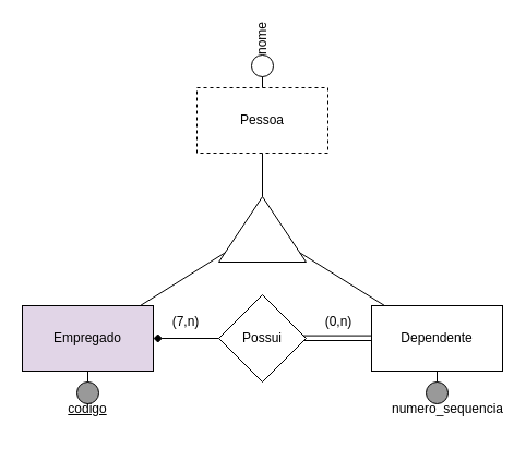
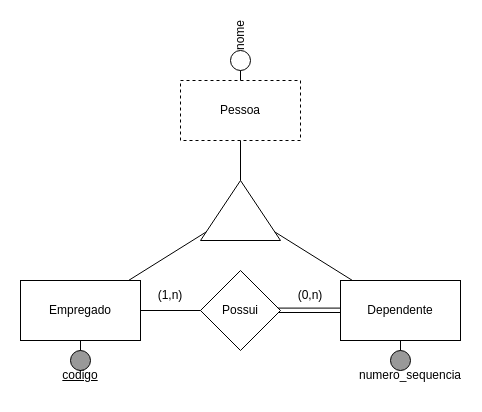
  <mxCell id="0" />
  <mxCell id="1" parent="0" />
  <mxCell id="2" value="Pessoa" style="rounded=0;whiteSpace=wrap;html=1;dashed=1;" vertex="1" parent="1"><mxGeometry x="180" y="80" width="120" height="60" as="geometry" /></mxCell>
  <mxCell id="3" value="" style="ellipse;whiteSpace=wrap;html=1;aspect=fixed;" vertex="1" parent="1"><mxGeometry x="230" y="50" width="20" height="20" as="geometry" /></mxCell>
  <mxCell id="4" value="" style="endArrow=none;html=1;rounded=0;" edge="1" parent="1" source="3" target="2"><mxGeometry width="50" height="50" relative="1" as="geometry"><mxPoint x="360" y="350" as="sourcePoint" /><mxPoint x="410" y="300" as="targetPoint" /></mxGeometry></mxCell>
  <mxCell id="5" value="nome" style="text;html=1;strokeColor=none;fillColor=none;align=center;verticalAlign=middle;whiteSpace=wrap;rounded=0;rotation=270;" vertex="1" parent="1"><mxGeometry x="210" y="20" width="60" height="30" as="geometry" /></mxCell>
  <mxCell id="6" value="" style="triangle;whiteSpace=wrap;html=1;direction=north;" vertex="1" parent="1"><mxGeometry x="200" y="180" width="80" height="60" as="geometry" /></mxCell>
  <mxCell id="7" value="" style="endArrow=none;html=1;rounded=0;" edge="1" parent="1" source="6" target="2"><mxGeometry width="50" height="50" relative="1" as="geometry"><mxPoint x="360" y="230" as="sourcePoint" /><mxPoint x="410" y="180" as="targetPoint" /></mxGeometry></mxCell>
- <mxCell id="8" value="Empregado" style="rounded=0;whiteSpace=wrap;html=1;fillColor=#e1d5e7;" vertex="1" parent="1"><mxGeometry x="20" y="280" width="120" height="60" as="geometry" /></mxCell>
+ <mxCell id="8" value="Empregado" style="rounded=0;whiteSpace=wrap;html=1;" vertex="1" parent="1"><mxGeometry x="20" y="280" width="120" height="60" as="geometry" /></mxCell>
  <mxCell id="9" value="Dependente" style="rounded=0;whiteSpace=wrap;html=1;" vertex="1" parent="1"><mxGeometry x="340" y="280" width="120" height="60" as="geometry" /></mxCell>
  <mxCell id="10" value="" style="endArrow=none;html=1;rounded=0;" edge="1" parent="1" source="9" target="6"><mxGeometry width="50" height="50" relative="1" as="geometry"><mxPoint x="360" y="290" as="sourcePoint" /><mxPoint x="410" y="240" as="targetPoint" /></mxGeometry></mxCell>
  <mxCell id="11" value="" style="endArrow=none;html=1;rounded=0;" edge="1" parent="1" source="8" target="6"><mxGeometry width="50" height="50" relative="1" as="geometry"><mxPoint x="306" y="290" as="sourcePoint" /><mxPoint x="274" y="250" as="targetPoint" /></mxGeometry></mxCell>
  <mxCell id="12" value="Possui" style="rhombus;whiteSpace=wrap;html=1;" vertex="1" parent="1"><mxGeometry x="200" y="270" width="80" height="80" as="geometry" /></mxCell>
  <mxCell id="13" value="" style="endArrow=none;html=1;rounded=0;entryX=0.968;entryY=0.47;entryDx=0;entryDy=0;entryPerimeter=0;exitX=-0.001;exitY=0.46;exitDx=0;exitDy=0;exitPerimeter=0;" edge="1" parent="1" source="9" target="12"><mxGeometry width="50" height="50" relative="1" as="geometry"><mxPoint x="360" y="290" as="sourcePoint" /><mxPoint x="410" y="240" as="targetPoint" /></mxGeometry></mxCell>
- <mxCell id="14" value="" style="endArrow=diamond;html=1;rounded=0;" edge="1" parent="1" source="12" target="8"><mxGeometry width="50" height="50" relative="1" as="geometry"><mxPoint x="350" y="320" as="sourcePoint" /><mxPoint x="290" y="320" as="targetPoint" /></mxGeometry></mxCell>
+ <mxCell id="14" value="" style="endArrow=none;html=1;rounded=0;" edge="1" parent="1" source="12" target="8"><mxGeometry width="50" height="50" relative="1" as="geometry"><mxPoint x="350" y="320" as="sourcePoint" /><mxPoint x="290" y="320" as="targetPoint" /></mxGeometry></mxCell>
  <mxCell id="15" value="" style="endArrow=none;html=1;rounded=0;entryX=0.976;entryY=0.525;entryDx=0;entryDy=0;entryPerimeter=0;" edge="1" parent="1" target="12"><mxGeometry width="50" height="50" relative="1" as="geometry"><mxPoint x="340" y="312" as="sourcePoint" /><mxPoint x="277.56" y="309.93" as="targetPoint" /></mxGeometry></mxCell>
- <mxCell id="16" value="(7,n)" style="text;html=1;strokeColor=none;fillColor=none;align=center;verticalAlign=middle;whiteSpace=wrap;rounded=0;" vertex="1" parent="1"><mxGeometry x="140" y="280" width="60" height="30" as="geometry" /></mxCell>
+ <mxCell id="16" value="(1,n)" style="text;html=1;strokeColor=none;fillColor=none;align=center;verticalAlign=middle;whiteSpace=wrap;rounded=0;" vertex="1" parent="1"><mxGeometry x="140" y="280" width="60" height="30" as="geometry" /></mxCell>
  <mxCell id="17" value="(0,n)" style="text;html=1;strokeColor=none;fillColor=none;align=center;verticalAlign=middle;whiteSpace=wrap;rounded=0;" vertex="1" parent="1"><mxGeometry x="280" y="280" width="60" height="30" as="geometry" /></mxCell>
  <mxCell id="18" value="" style="ellipse;whiteSpace=wrap;html=1;aspect=fixed;fillColor=#999999;" vertex="1" parent="1"><mxGeometry x="70" y="350" width="20" height="20" as="geometry" /></mxCell>
  <mxCell id="19" value="" style="ellipse;whiteSpace=wrap;html=1;aspect=fixed;fillColor=#999999;" vertex="1" parent="1"><mxGeometry x="390" y="350" width="20" height="20" as="geometry" /></mxCell>
  <mxCell id="20" value="&lt;u&gt;codigo&lt;/u&gt;" style="text;html=1;strokeColor=none;fillColor=none;align=center;verticalAlign=middle;whiteSpace=wrap;rounded=0;rotation=0;" vertex="1" parent="1"><mxGeometry x="50" y="360" width="60" height="30" as="geometry" /></mxCell>
  <mxCell id="21" value="numero_sequencia" style="text;html=1;strokeColor=none;fillColor=none;align=center;verticalAlign=middle;whiteSpace=wrap;rounded=0;rotation=0;" vertex="1" parent="1"><mxGeometry x="380" y="360" width="60" height="30" as="geometry" /></mxCell>
  <mxCell id="22" value="" style="endArrow=none;html=1;rounded=0;" edge="1" parent="1" source="18" target="8"><mxGeometry width="50" height="50" relative="1" as="geometry"><mxPoint x="170" y="320" as="sourcePoint" /><mxPoint x="220" y="270" as="targetPoint" /></mxGeometry></mxCell>
  <mxCell id="23" value="" style="endArrow=none;html=1;rounded=0;" edge="1" parent="1" source="19" target="9"><mxGeometry width="50" height="50" relative="1" as="geometry"><mxPoint x="90" y="360" as="sourcePoint" /><mxPoint x="90" y="350" as="targetPoint" /></mxGeometry></mxCell>
